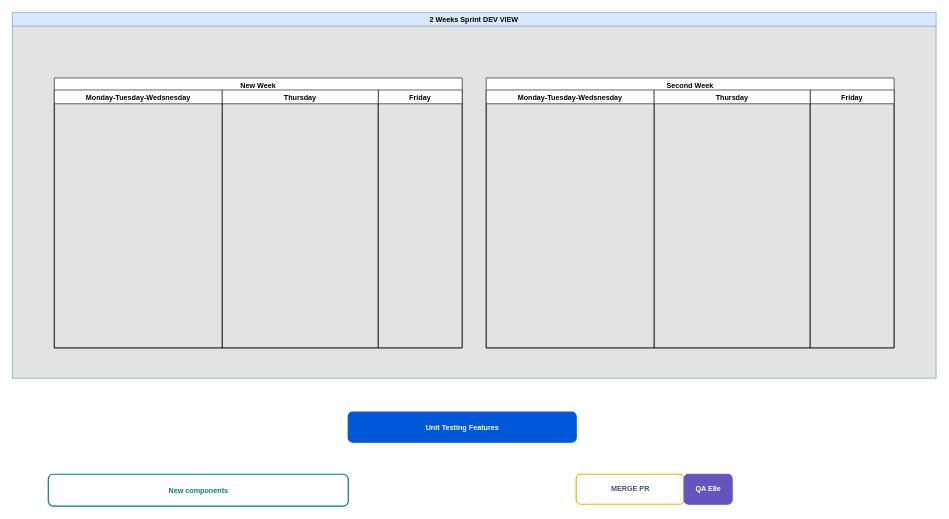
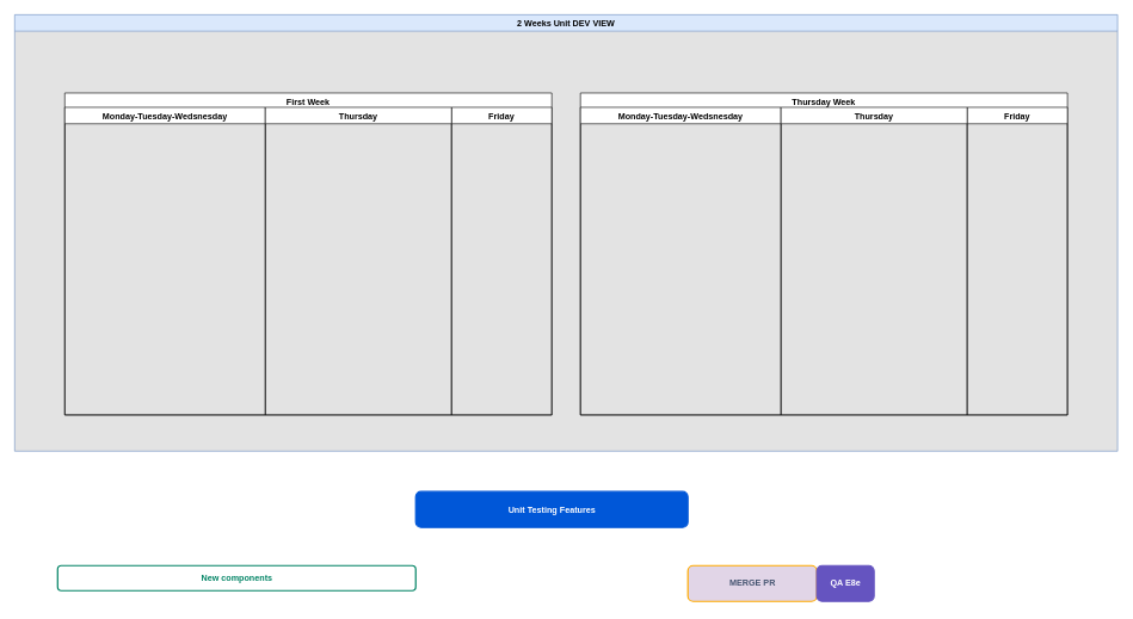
  <mxCell id="0" />
  <mxCell id="1" parent="0" />
- <mxCell id="2" value="2 Weeks Sprint DEV VIEW" style="swimlane;fillColor=#dae8fc;strokeColor=#6c8ebf;swimlaneFillColor=#E3E3E3;" vertex="1" parent="1"><mxGeometry x="20" y="20" width="1540" height="610" as="geometry" /></mxCell>
- <mxCell id="3" value="New Week" style="swimlane;resizable=0;" vertex="1" parent="2"><mxGeometry x="70" y="109.41" width="680" height="450" as="geometry" /></mxCell>
+ <mxCell id="2" value="2 Weeks Unit DEV VIEW" style="swimlane;fillColor=#dae8fc;strokeColor=#6c8ebf;swimlaneFillColor=#E3E3E3;" vertex="1" parent="1"><mxGeometry x="20" y="20" width="1540" height="610" as="geometry" /></mxCell>
+ <mxCell id="3" value="First Week" style="swimlane;resizable=0;" vertex="1" parent="2"><mxGeometry x="70" y="109.41" width="680" height="450" as="geometry" /></mxCell>
  <mxCell id="4" value="Friday" style="swimlane;" vertex="1" parent="3"><mxGeometry x="540" y="20" width="140" height="430" as="geometry" /></mxCell>
  <mxCell id="5" value="Monday-Tuesday-Wedsnesday" style="swimlane;" vertex="1" parent="3"><mxGeometry y="20" width="280" height="430" as="geometry" /></mxCell>
  <mxCell id="6" value="Thursday" style="swimlane;" vertex="1" parent="3"><mxGeometry x="280" y="20" width="260" height="430" as="geometry" /></mxCell>
- <mxCell id="7" value="Second Week" style="swimlane;" vertex="1" parent="2"><mxGeometry x="790" y="109.41" width="680" height="450" as="geometry" /></mxCell>
+ <mxCell id="7" value="Thursday Week" style="swimlane;" vertex="1" parent="2"><mxGeometry x="790" y="109.41" width="680" height="450" as="geometry" /></mxCell>
  <mxCell id="8" value="Friday" style="swimlane;" vertex="1" parent="7"><mxGeometry x="540" y="20" width="140" height="430" as="geometry" /></mxCell>
  <mxCell id="9" value="Monday-Tuesday-Wedsnesday" style="swimlane;" vertex="1" parent="7"><mxGeometry y="20" width="280" height="430" as="geometry" /></mxCell>
  <mxCell id="10" value="Thursday" style="swimlane;" vertex="1" parent="7"><mxGeometry x="280" y="20" width="260" height="430" as="geometry" /></mxCell>
- <mxCell id="11" value="New components" style="dashed=0;html=1;rounded=1;strokeColor=#008364;fontSize=12;align=center;fontStyle=1;strokeWidth=2;fontColor=#008364" vertex="1" parent="1"><mxGeometry x="80" y="790" width="500" height="53" as="geometry" /></mxCell>
+ <mxCell id="11" value="New components" style="dashed=0;html=1;rounded=1;strokeColor=#008364;fontSize=12;align=center;fontStyle=1;strokeWidth=2;fontColor=#008364" vertex="1" parent="1"><mxGeometry x="80" y="790" width="500" height="35" as="geometry" /></mxCell>
  <mxCell id="12" value="Unit Testing Features" style="dashed=0;html=1;rounded=1;fillColor=#0057D8;strokeColor=#0057D8;fontSize=12;align=center;fontStyle=1;strokeWidth=2;fontColor=#ffffff" vertex="1" parent="1"><mxGeometry x="580" y="686.5" width="380" height="50" as="geometry" /></mxCell>
- <mxCell id="13" value="MERGE PR" style="dashed=0;html=1;rounded=1;strokeColor=#FFAB00;fontSize=12;align=center;fontStyle=1;strokeWidth=2;fontColor=#42526E" vertex="1" parent="1"><mxGeometry x="960" y="790" width="180" height="50" as="geometry" /></mxCell>
+ <mxCell id="13" value="MERGE PR" style="dashed=0;html=1;rounded=1;strokeColor=#FFAB00;fontSize=12;align=center;fontStyle=1;strokeWidth=2;fontColor=#42526E;fillColor=#e1d5e7;" vertex="1" parent="1"><mxGeometry x="960" y="790" width="180" height="50" as="geometry" /></mxCell>
  <mxCell id="14" value="QA E8e" style="dashed=0;html=1;rounded=1;fillColor=#6554C0;strokeColor=#6554C0;fontSize=12;align=center;fontStyle=1;strokeWidth=2;fontColor=#ffffff" vertex="1" parent="1"><mxGeometry x="1140" y="790" width="80" height="50" as="geometry" /></mxCell>
